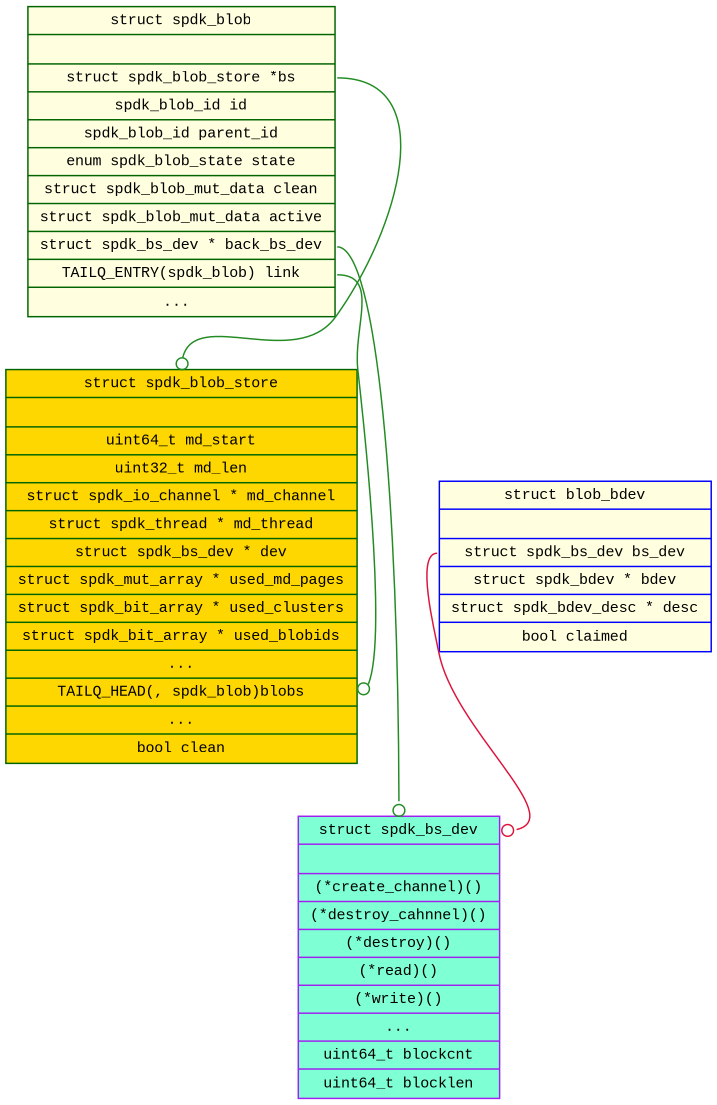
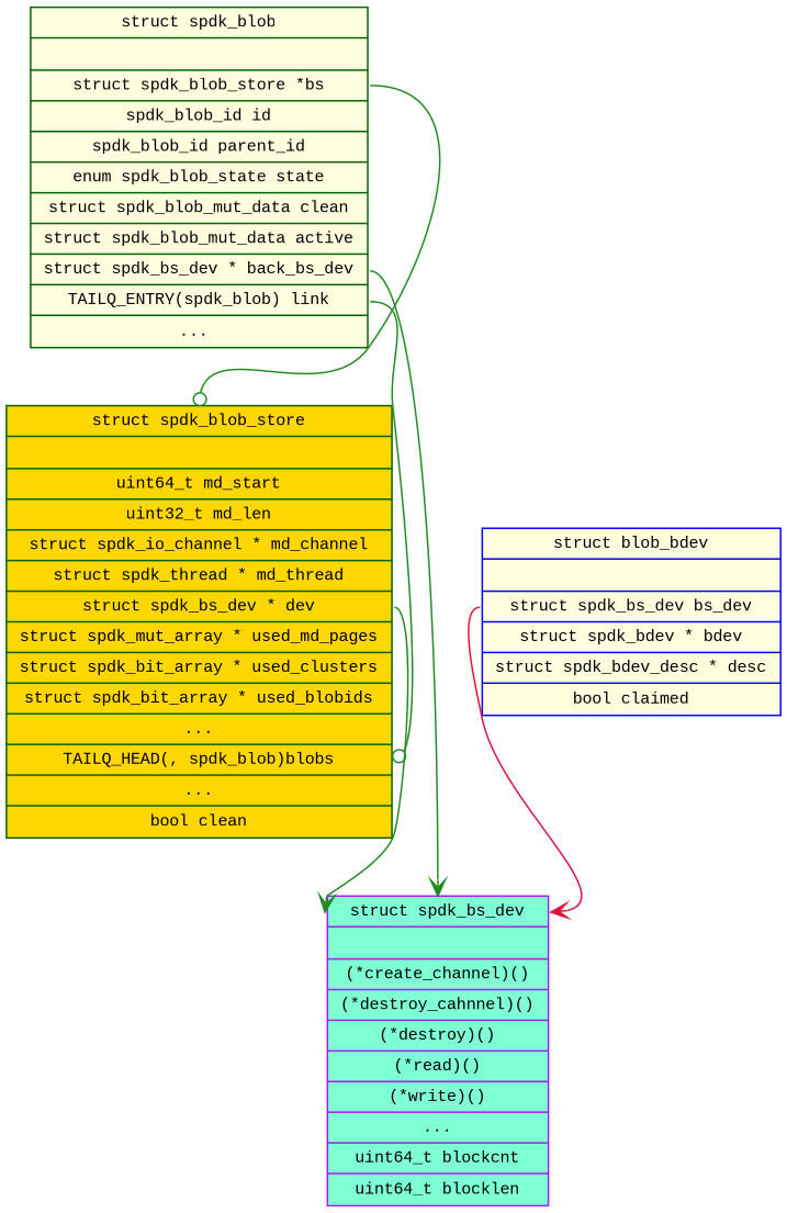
  digraph {
    fontname="Courier New"
    fontsize=10
    rankdir=TB
    node [color=darkgreen fillcolor=lightyellow fontname="Courier New" fontsize=10 shape=record style=filled]
    edge [arrowhead=vee color=forestgreen fontname="Courier New" fontsize=10 headport=head style=solid]
    n1 [label="{<head> struct spdk_blob|\n                     |<bs> struct spdk_blob_store *bs\n                     |spdk_blob_id id\n                     |spdk_blob_id parent_id\n                     |enum spdk_blob_state state\n                     |<clean> struct spdk_blob_mut_data clean\n                     |<active> struct spdk_blob_mut_data active\n                     |<back_bs_dev> struct spdk_bs_dev * back_bs_dev\n                     |<link> TAILQ_ENTRY(spdk_blob) link\n                     | ...                               \n                     }"]
    n2 [fillcolor=gold label="{<head> struct spdk_blob_store|\n                   |uint64_t md_start\n                   |uint32_t md_len\n                   |<md_channel> struct spdk_io_channel * md_channel\n                   |<md_thread> struct spdk_thread * md_thread\n                   |<dev> struct spdk_bs_dev * dev\n                   |struct spdk_mut_array * used_md_pages\n                   |struct spdk_bit_array * used_clusters\n                   |struct spdk_bit_array * used_blobids\n                   | ...\n                   |<blobs> TAILQ_HEAD(, spdk_blob)		blobs\n                   | ...\n                   |bool clean\n                   }"]
    n3 [color=purple fillcolor=aquamarine label="{<head> struct spdk_bs_dev|\n                   | (*create_channel)()\n                   | (*destroy_cahnnel)()\n                   | (*destroy)()\n                   | (*read)()\n                   | (*write)()\n                   | ...\n                   | uint64_t blockcnt\n                   | uint64_t blocklen\n                   }"]
    n4 [color=blue label="{<head> struct blob_bdev|\n             |<bs_dev> struct spdk_bs_dev bs_dev\n             |<bdev> struct spdk_bdev * bdev\n             |<desc> struct spdk_bdev_desc * desc\n             |bool claimed\n             }"]
    n1 -> n2 [arrowhead=odot tailport=bs]
    n1 -> n2 [arrowhead=odot headport=blobs tailport=link]
-   n1 -> n3 [arrowhead=odot tailport=back_bs_dev]
-   n4 -> n3 [arrowhead=odot color=crimson tailport=bs_dev]
+   n1 -> n3 [tailport=back_bs_dev]
+   n2 -> n3 [tailport=dev]
+   n4 -> n3 [color=crimson tailport=bs_dev]
  }
